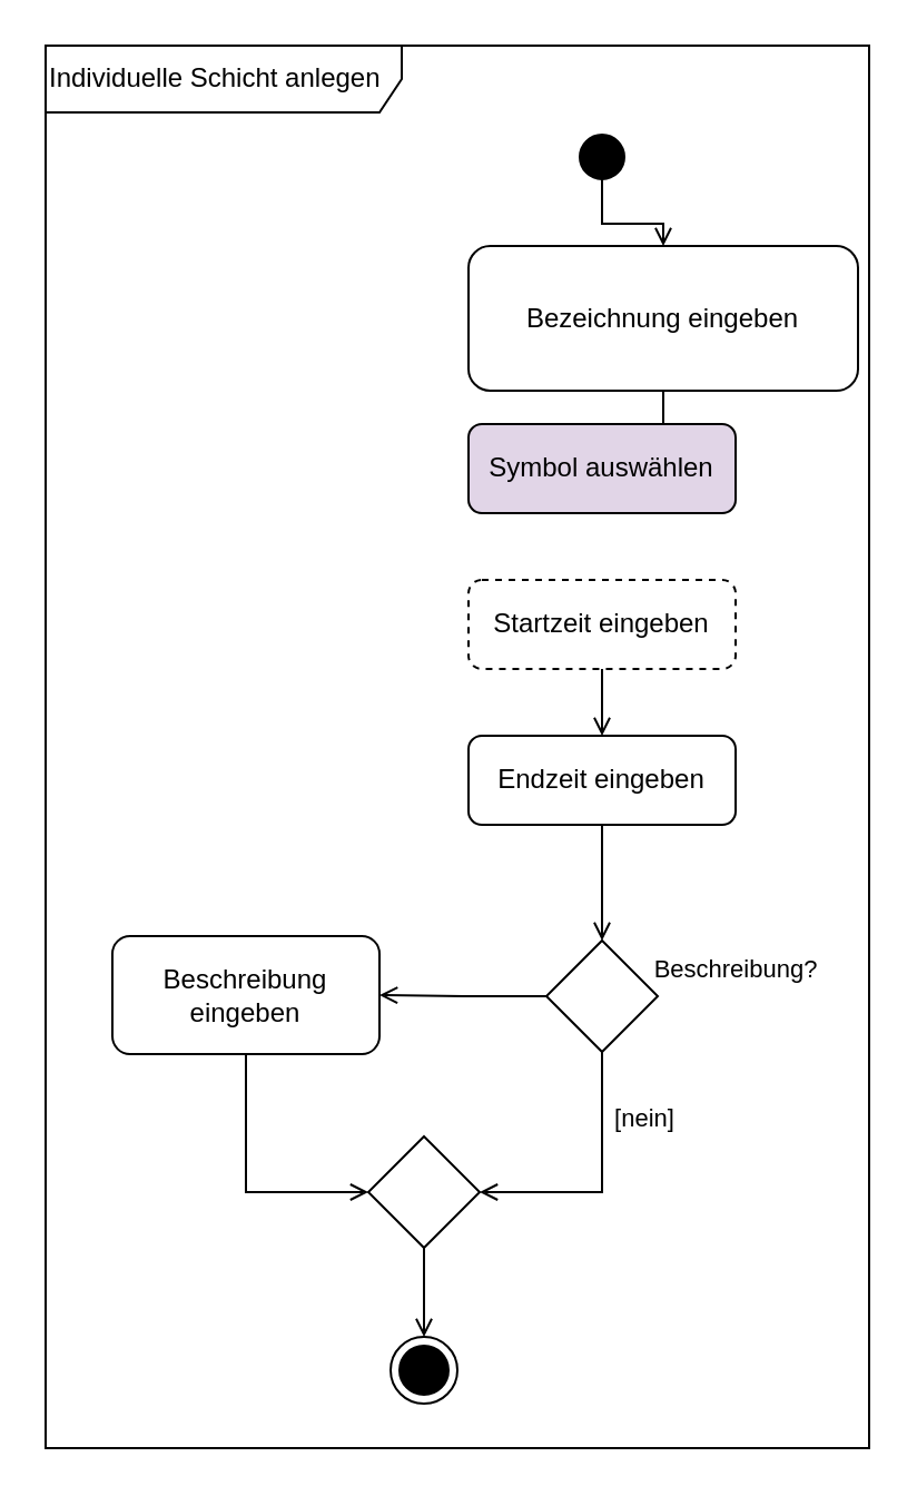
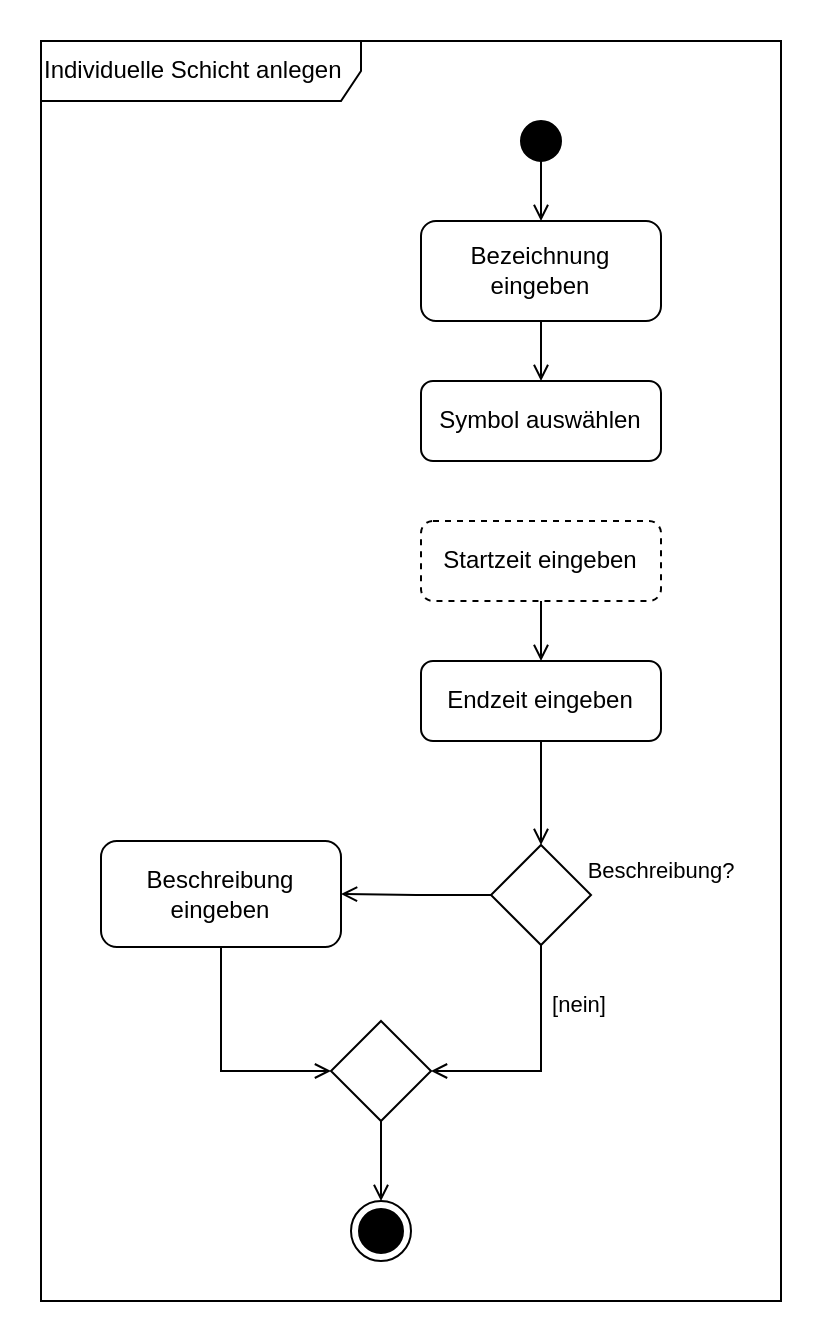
  <mxCell id="0" />
  <mxCell id="1" parent="0" />
  <mxCell id="2" value="Individuelle Schicht anlegen" style="shape=umlFrame;whiteSpace=wrap;html=1;pointerEvents=0;width=160;height=30;align=left;" parent="1" vertex="1"><mxGeometry x="20" y="20" width="370" height="630" as="geometry" /></mxCell>
  <mxCell id="3" style="edgeStyle=orthogonalEdgeStyle;rounded=0;orthogonalLoop=1;jettySize=auto;html=1;entryX=0.5;entryY=0;entryDx=0;entryDy=0;endArrow=open;endFill=0;" parent="1" source="4" target="5" edge="1"><mxGeometry relative="1" as="geometry" /></mxCell>
  <mxCell id="4" value="" style="ellipse;fillColor=strokeColor;html=1;" parent="1" vertex="1"><mxGeometry x="260" y="60" width="20" height="20" as="geometry" /></mxCell>
- <mxCell id="5" value="Bezeichnung eingeben" style="rounded=1;whiteSpace=wrap;html=1;" parent="1" vertex="1"><mxGeometry x="210" y="110" width="175" height="65" as="geometry" /></mxCell>
+ <mxCell id="5" value="Bezeichnung eingeben" style="rounded=1;whiteSpace=wrap;html=1;" parent="1" vertex="1"><mxGeometry x="210" y="110" width="120" height="50" as="geometry" /></mxCell>
  <mxCell id="6" style="edgeStyle=orthogonalEdgeStyle;rounded=0;orthogonalLoop=1;jettySize=auto;html=1;entryX=0.5;entryY=0;entryDx=0;entryDy=0;strokeColor=default;align=center;verticalAlign=middle;fontFamily=Helvetica;fontSize=11;fontColor=default;labelBackgroundColor=default;endArrow=open;endFill=0;" parent="1" source="7" target="9" edge="1"><mxGeometry relative="1" as="geometry" /></mxCell>
  <mxCell id="7" value="Startzeit eingeben" style="rounded=1;whiteSpace=wrap;html=1;dashed=1;" parent="1" vertex="1"><mxGeometry x="210" y="260" width="120" height="40" as="geometry" /></mxCell>
  <mxCell id="8" style="edgeStyle=orthogonalEdgeStyle;rounded=0;orthogonalLoop=1;jettySize=auto;html=1;entryX=0.5;entryY=0;entryDx=0;entryDy=0;strokeColor=default;align=center;verticalAlign=middle;fontFamily=Helvetica;fontSize=11;fontColor=default;labelBackgroundColor=default;endArrow=open;endFill=0;" parent="1" source="9" target="12" edge="1"><mxGeometry relative="1" as="geometry" /></mxCell>
  <mxCell id="9" value="Endzeit eingeben" style="rounded=1;whiteSpace=wrap;html=1;" parent="1" vertex="1"><mxGeometry x="210" y="330" width="120" height="40" as="geometry" /></mxCell>
  <mxCell id="10" style="edgeStyle=orthogonalEdgeStyle;rounded=0;orthogonalLoop=1;jettySize=auto;html=1;entryX=1;entryY=0.5;entryDx=0;entryDy=0;strokeColor=default;align=center;verticalAlign=middle;fontFamily=Helvetica;fontSize=11;fontColor=default;labelBackgroundColor=default;endArrow=open;endFill=0;" parent="1" source="12" target="21" edge="1"><mxGeometry relative="1" as="geometry"><mxPoint x="270" y="545" as="targetPoint" /><Array as="points"><mxPoint x="270" y="535" /></Array></mxGeometry></mxCell>
  <mxCell id="11" style="edgeStyle=orthogonalEdgeStyle;rounded=0;orthogonalLoop=1;jettySize=auto;html=1;entryX=1;entryY=0.5;entryDx=0;entryDy=0;strokeColor=default;align=center;verticalAlign=middle;fontFamily=Helvetica;fontSize=11;fontColor=default;labelBackgroundColor=default;endArrow=open;endFill=0;" parent="1" source="12" target="14" edge="1"><mxGeometry relative="1" as="geometry" /></mxCell>
  <mxCell id="12" value="" style="rhombus;whiteSpace=wrap;html=1;" parent="1" vertex="1"><mxGeometry x="245" y="422" width="50" height="50" as="geometry" /></mxCell>
  <mxCell id="13" value="" style="ellipse;html=1;shape=endState;fillColor=strokeColor;" parent="1" vertex="1"><mxGeometry x="175" y="600" width="30" height="30" as="geometry" /></mxCell>
  <mxCell id="14" value="Beschreibung eingeben" style="rounded=1;whiteSpace=wrap;html=1;" parent="1" vertex="1"><mxGeometry x="50" y="420" width="120" height="53" as="geometry" /></mxCell>
  <mxCell id="15" style="edgeStyle=orthogonalEdgeStyle;rounded=0;orthogonalLoop=1;jettySize=auto;html=1;entryX=0.5;entryY=0;entryDx=0;entryDy=0;strokeColor=default;align=center;verticalAlign=middle;fontFamily=Helvetica;fontSize=11;fontColor=default;labelBackgroundColor=default;endArrow=open;endFill=0;exitX=0.5;exitY=1;exitDx=0;exitDy=0;" parent="1" source="21" target="13" edge="1"><mxGeometry relative="1" as="geometry"><mxPoint x="190" y="550" as="sourcePoint" /></mxGeometry></mxCell>
  <mxCell id="16" style="edgeStyle=orthogonalEdgeStyle;rounded=0;orthogonalLoop=1;jettySize=auto;html=1;entryX=0;entryY=0.5;entryDx=0;entryDy=0;strokeColor=default;align=center;verticalAlign=middle;fontFamily=Helvetica;fontSize=11;fontColor=default;labelBackgroundColor=default;endArrow=open;endFill=0;" parent="1" source="14" target="21" edge="1"><mxGeometry relative="1" as="geometry"><mxPoint x="110" y="545" as="targetPoint" /></mxGeometry></mxCell>
  <mxCell id="17" value="Beschreibung?" style="text;html=1;align=center;verticalAlign=middle;resizable=0;points=[];autosize=1;strokeColor=none;fillColor=none;fontFamily=Helvetica;fontSize=11;fontColor=default;labelBackgroundColor=default;" parent="1" vertex="1"><mxGeometry x="280" y="420" width="100" height="30" as="geometry" /></mxCell>
  <mxCell id="18" value="[nein]" style="text;html=1;align=center;verticalAlign=middle;resizable=0;points=[];autosize=1;strokeColor=none;fillColor=none;fontFamily=Helvetica;fontSize=11;fontColor=default;labelBackgroundColor=default;" parent="1" vertex="1"><mxGeometry x="264" y="487" width="50" height="30" as="geometry" /></mxCell>
  <mxCell id="19" value="" style="edgeStyle=orthogonalEdgeStyle;rounded=0;orthogonalLoop=1;jettySize=auto;html=1;entryX=0.5;entryY=0;entryDx=0;entryDy=0;strokeColor=default;align=center;verticalAlign=middle;fontFamily=Helvetica;fontSize=11;fontColor=default;labelBackgroundColor=default;endArrow=open;endFill=0;" parent="1" source="5" target="20" edge="1"><mxGeometry relative="1" as="geometry"><mxPoint x="270" y="133" as="sourcePoint" /><mxPoint x="270" y="230" as="targetPoint" /></mxGeometry></mxCell>
- <mxCell id="20" value="Symbol auswählen" style="rounded=1;whiteSpace=wrap;html=1;fillColor=#e1d5e7;" parent="1" vertex="1"><mxGeometry x="210" y="190" width="120" height="40" as="geometry" /></mxCell>
+ <mxCell id="20" value="Symbol auswählen" style="rounded=1;whiteSpace=wrap;html=1;" parent="1" vertex="1"><mxGeometry x="210" y="190" width="120" height="40" as="geometry" /></mxCell>
  <mxCell id="21" value="" style="rhombus;whiteSpace=wrap;html=1;" vertex="1" parent="1"><mxGeometry x="165" y="510" width="50" height="50" as="geometry" /></mxCell>
